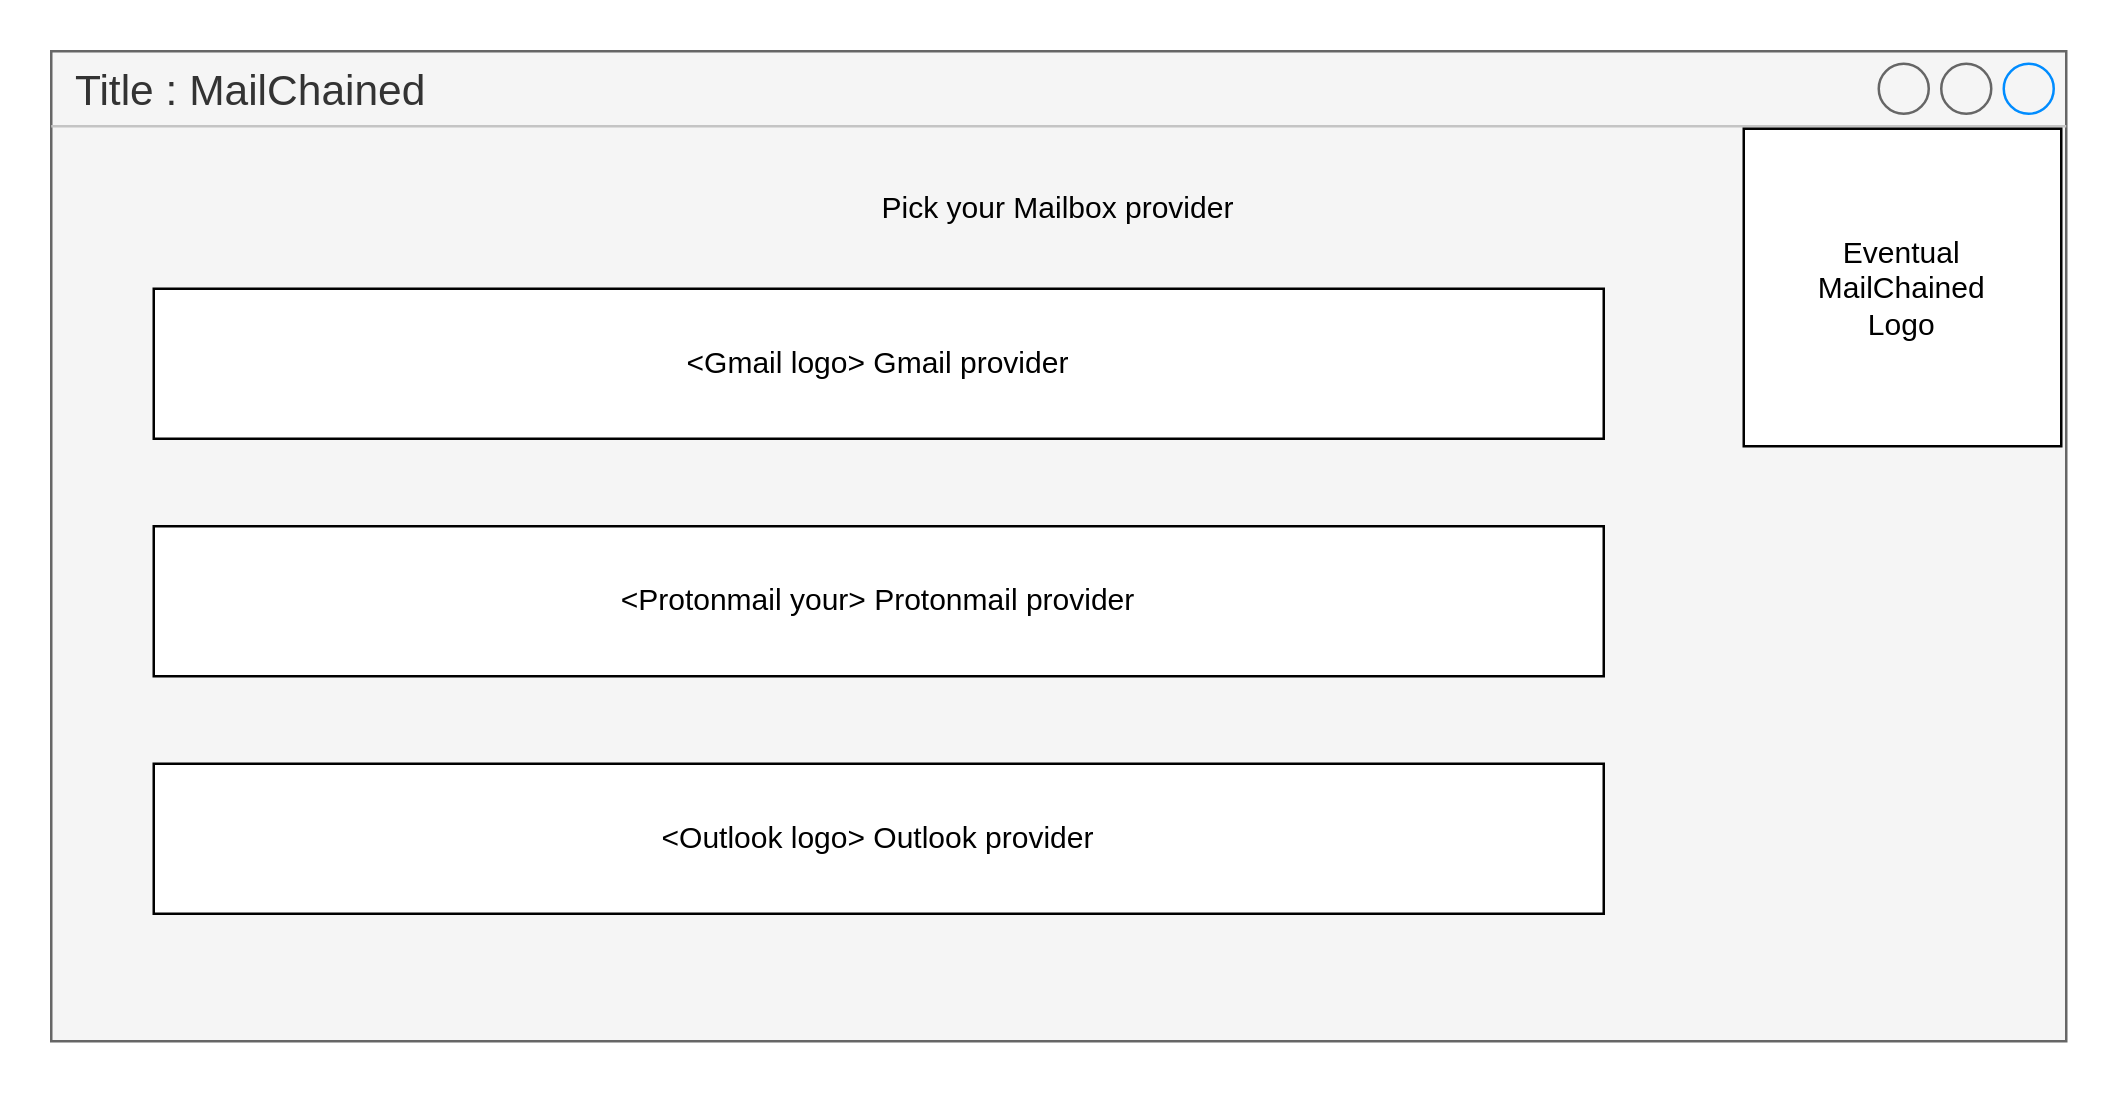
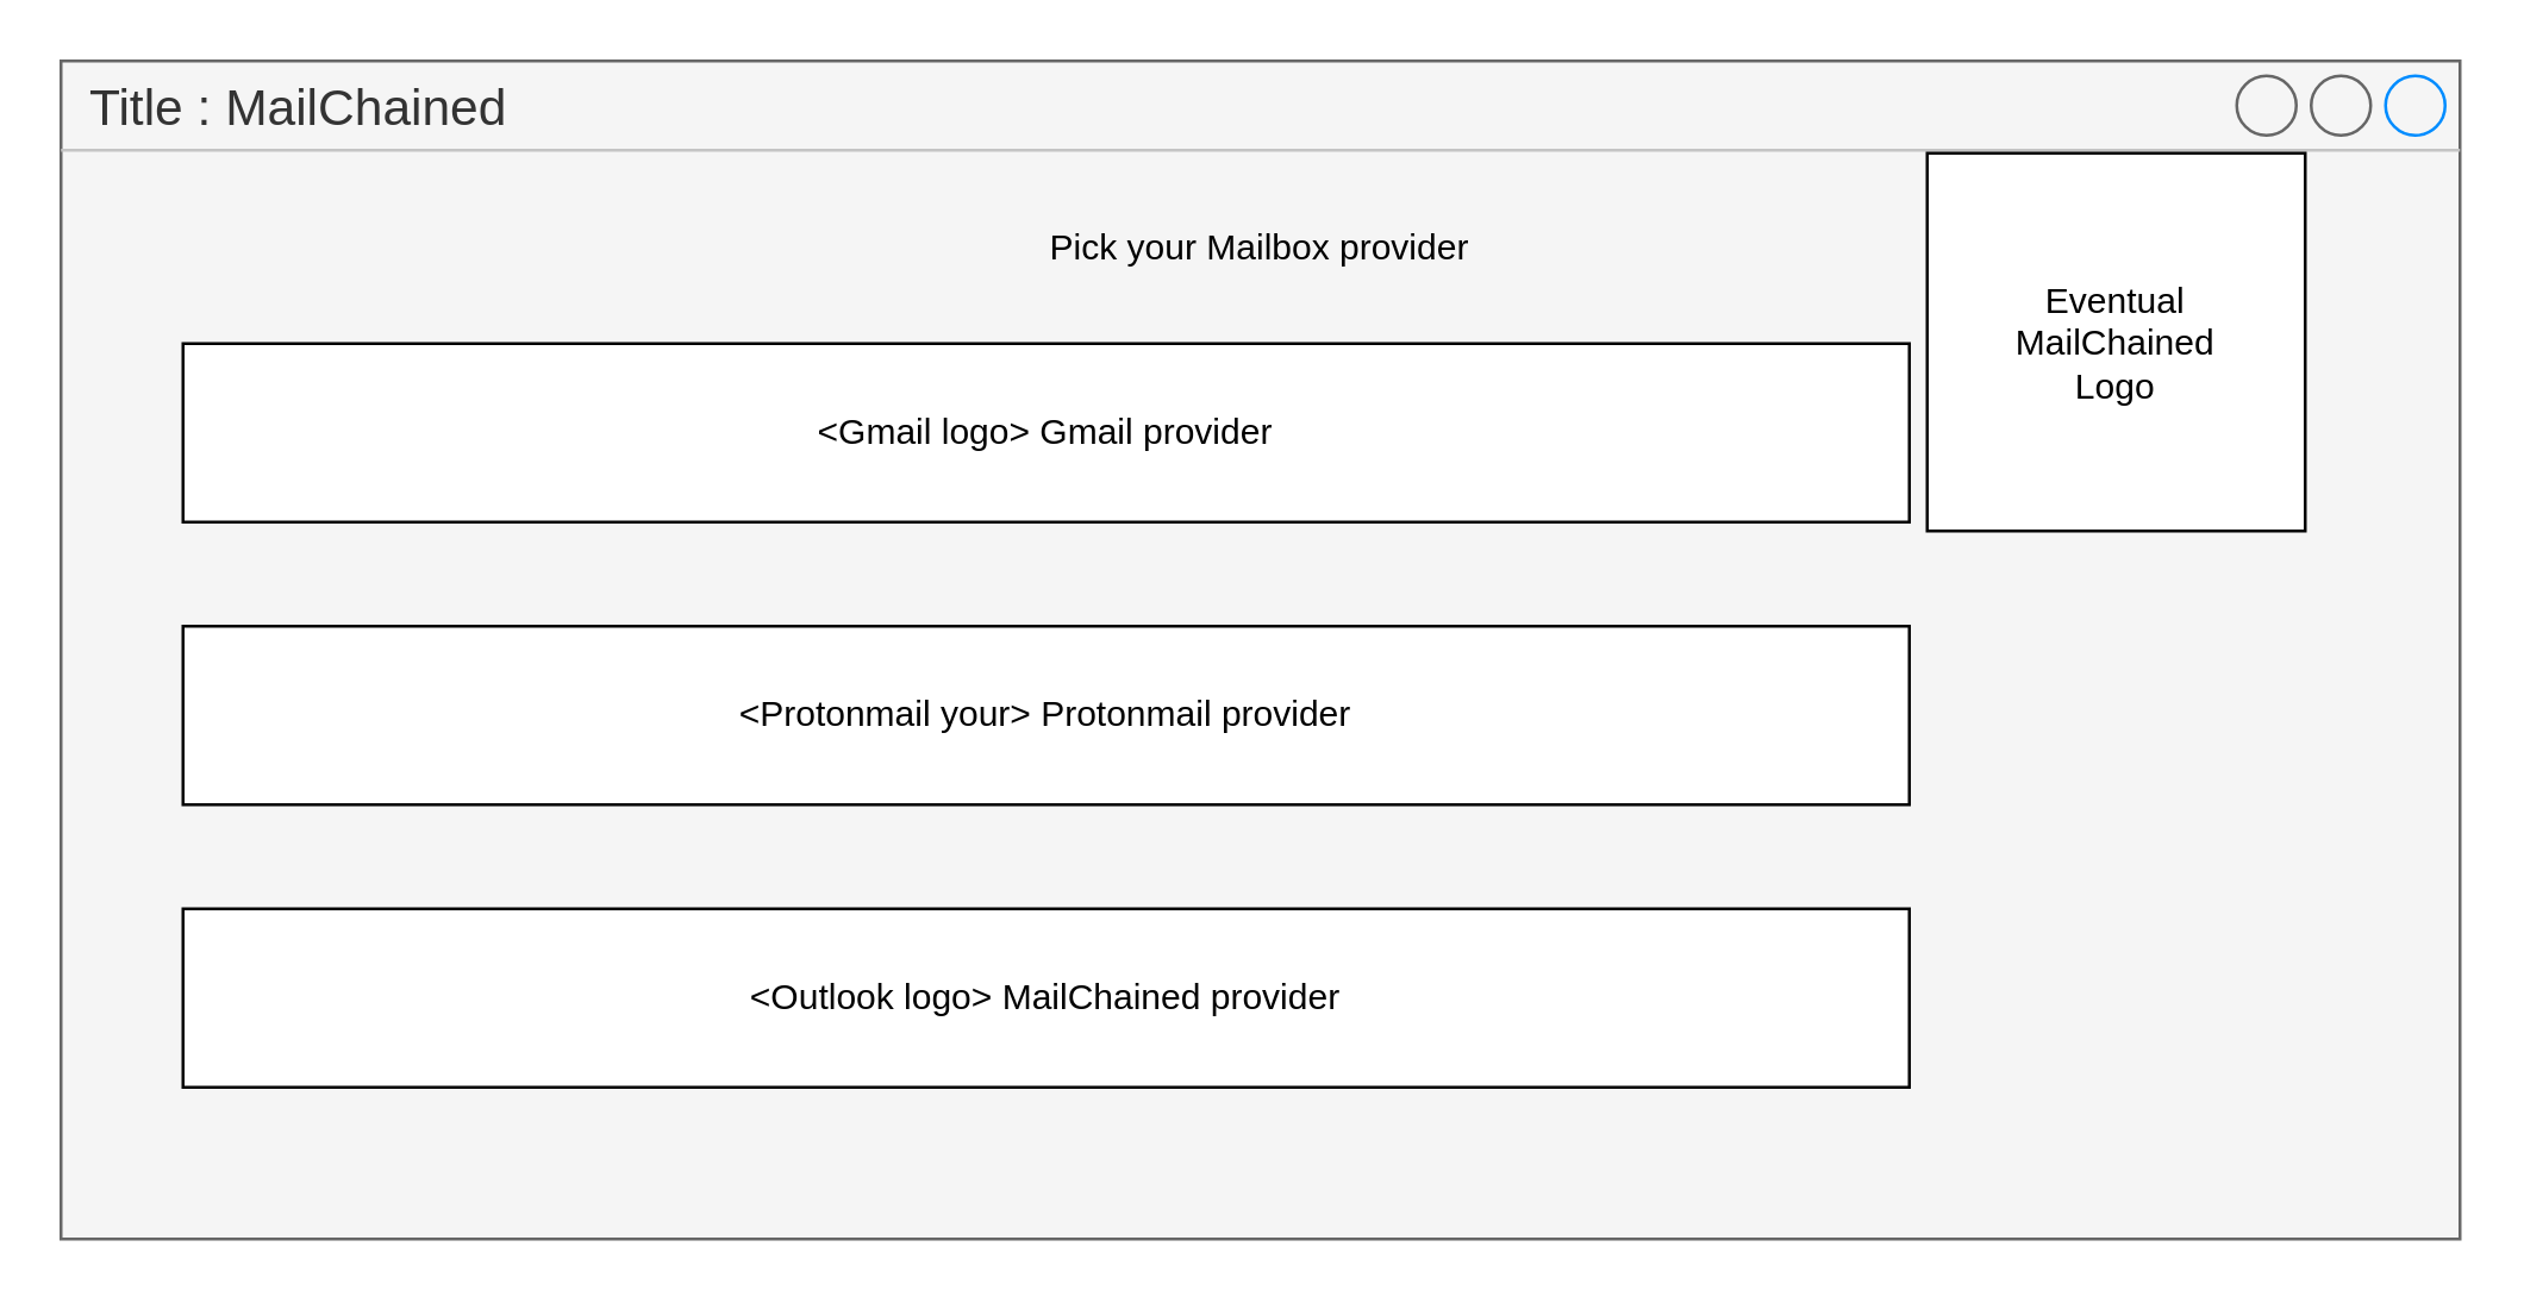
  <mxCell id="0" />
  <mxCell id="1" parent="0" />
  <mxCell id="2" value="Title : MailChained" style="strokeWidth=1;shadow=0;dashed=0;align=center;html=1;shape=mxgraph.mockup.containers.window;align=left;verticalAlign=top;spacingLeft=8;strokeColor2=#008cff;strokeColor3=#c4c4c4;fontColor=#333333;mainText=;fontSize=17;labelBackgroundColor=none;fillColor=#f5f5f5;strokeColor=#666666;" parent="1" vertex="1"><mxGeometry x="20" y="20" width="806" height="396" as="geometry" /></mxCell>
  <mxCell id="3" value="&amp;lt;Gmail logo&amp;gt; Gmail provider" style="rounded=0;whiteSpace=wrap;html=1;" parent="1" vertex="1"><mxGeometry x="61" y="115" width="580" height="60" as="geometry" /></mxCell>
  <mxCell id="4" value="Pick your Mailbox provider" style="text;html=1;strokeColor=none;fillColor=none;align=center;verticalAlign=middle;whiteSpace=wrap;rounded=0;" parent="1" vertex="1"><mxGeometry x="244" y="73" width="358" height="20" as="geometry" /></mxCell>
  <mxCell id="5" value="&amp;lt;Protonmail your&amp;gt; Protonmail provider" style="rounded=0;whiteSpace=wrap;html=1;" parent="1" vertex="1"><mxGeometry x="61" y="210" width="580" height="60" as="geometry" /></mxCell>
- <mxCell id="6" value="Eventual&lt;br&gt;MailChained&lt;br&gt;Logo" style="whiteSpace=wrap;html=1;aspect=fixed;" parent="1" vertex="1"><mxGeometry x="697" y="51" width="127" height="127" as="geometry" /></mxCell>
- <mxCell id="7" value="&amp;lt;Outlook logo&amp;gt; Outlook provider" style="rounded=0;whiteSpace=wrap;html=1;" vertex="1" parent="1"><mxGeometry x="61" y="305" width="580" height="60" as="geometry" /></mxCell>
+ <mxCell id="6" value="Eventual&lt;br&gt;MailChained&lt;br&gt;Logo" style="whiteSpace=wrap;html=1;aspect=fixed;" parent="1" vertex="1"><mxGeometry x="647" y="51" width="127" height="127" as="geometry" /></mxCell>
+ <mxCell id="7" value="&amp;lt;Outlook logo&amp;gt; MailChained provider" style="rounded=0;whiteSpace=wrap;html=1;" vertex="1" parent="1"><mxGeometry x="61" y="305" width="580" height="60" as="geometry" /></mxCell>
